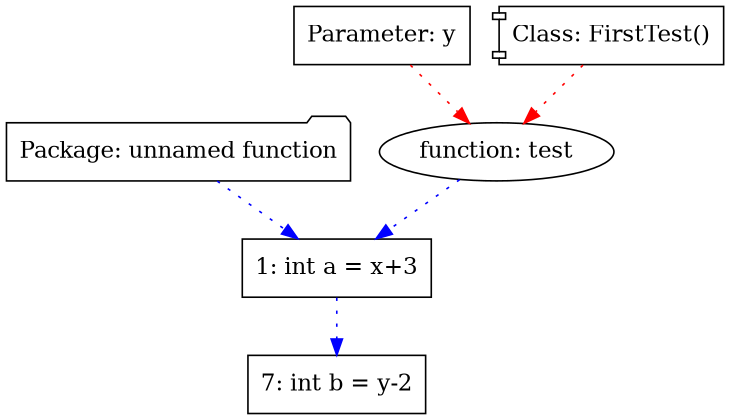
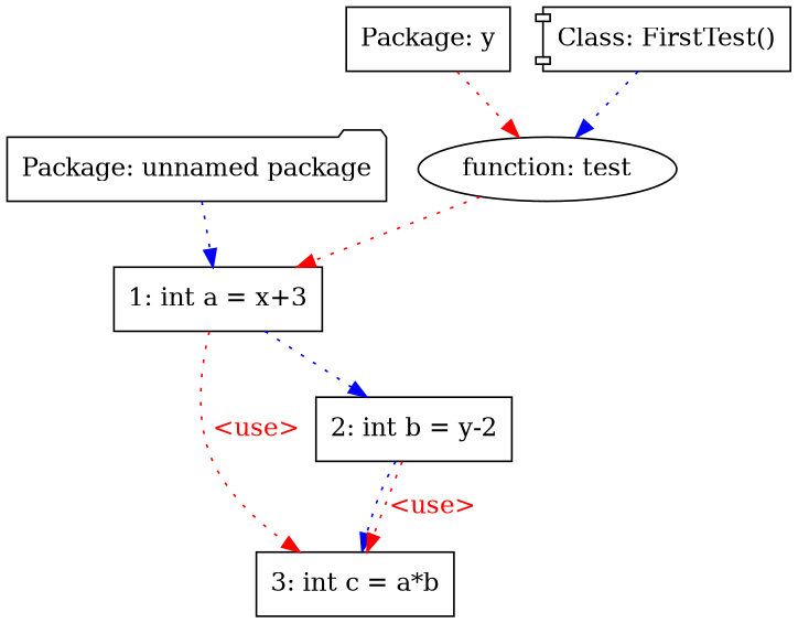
  digraph {
    node [shape=box]
    edge [color=blue fontcolor=blue style=dotted]
    n1 [label="function: test" shape=""]
    n2 [label="1: int a = x+3"]
-   n4 [label="7: int b = y-2"]
-   n5 [label="Parameter: y"]
-   n6 [label="Package: unnamed function" shape=folder]
+   n3 [label="3: int c = a*b"]
+   n4 [label="2: int b = y-2"]
+   n5 [label="Package: y"]
+   n6 [label="Package: unnamed package" shape=folder]
    n7 [label="Class: FirstTest()" shape=component]
-   n1 -> n2
+   n1 -> n2 [color=red]
+   n2 -> n3 [color=red fontcolor=red label="<use>"]
    n2 -> n4
+   n4 -> n3
+   n4 -> n3 [color=red fontcolor=red label="<use>"]
    n5 -> n1 [color=red]
    n6 -> n2
-   n7 -> n1 [color=red]
+   n7 -> n1
  }
